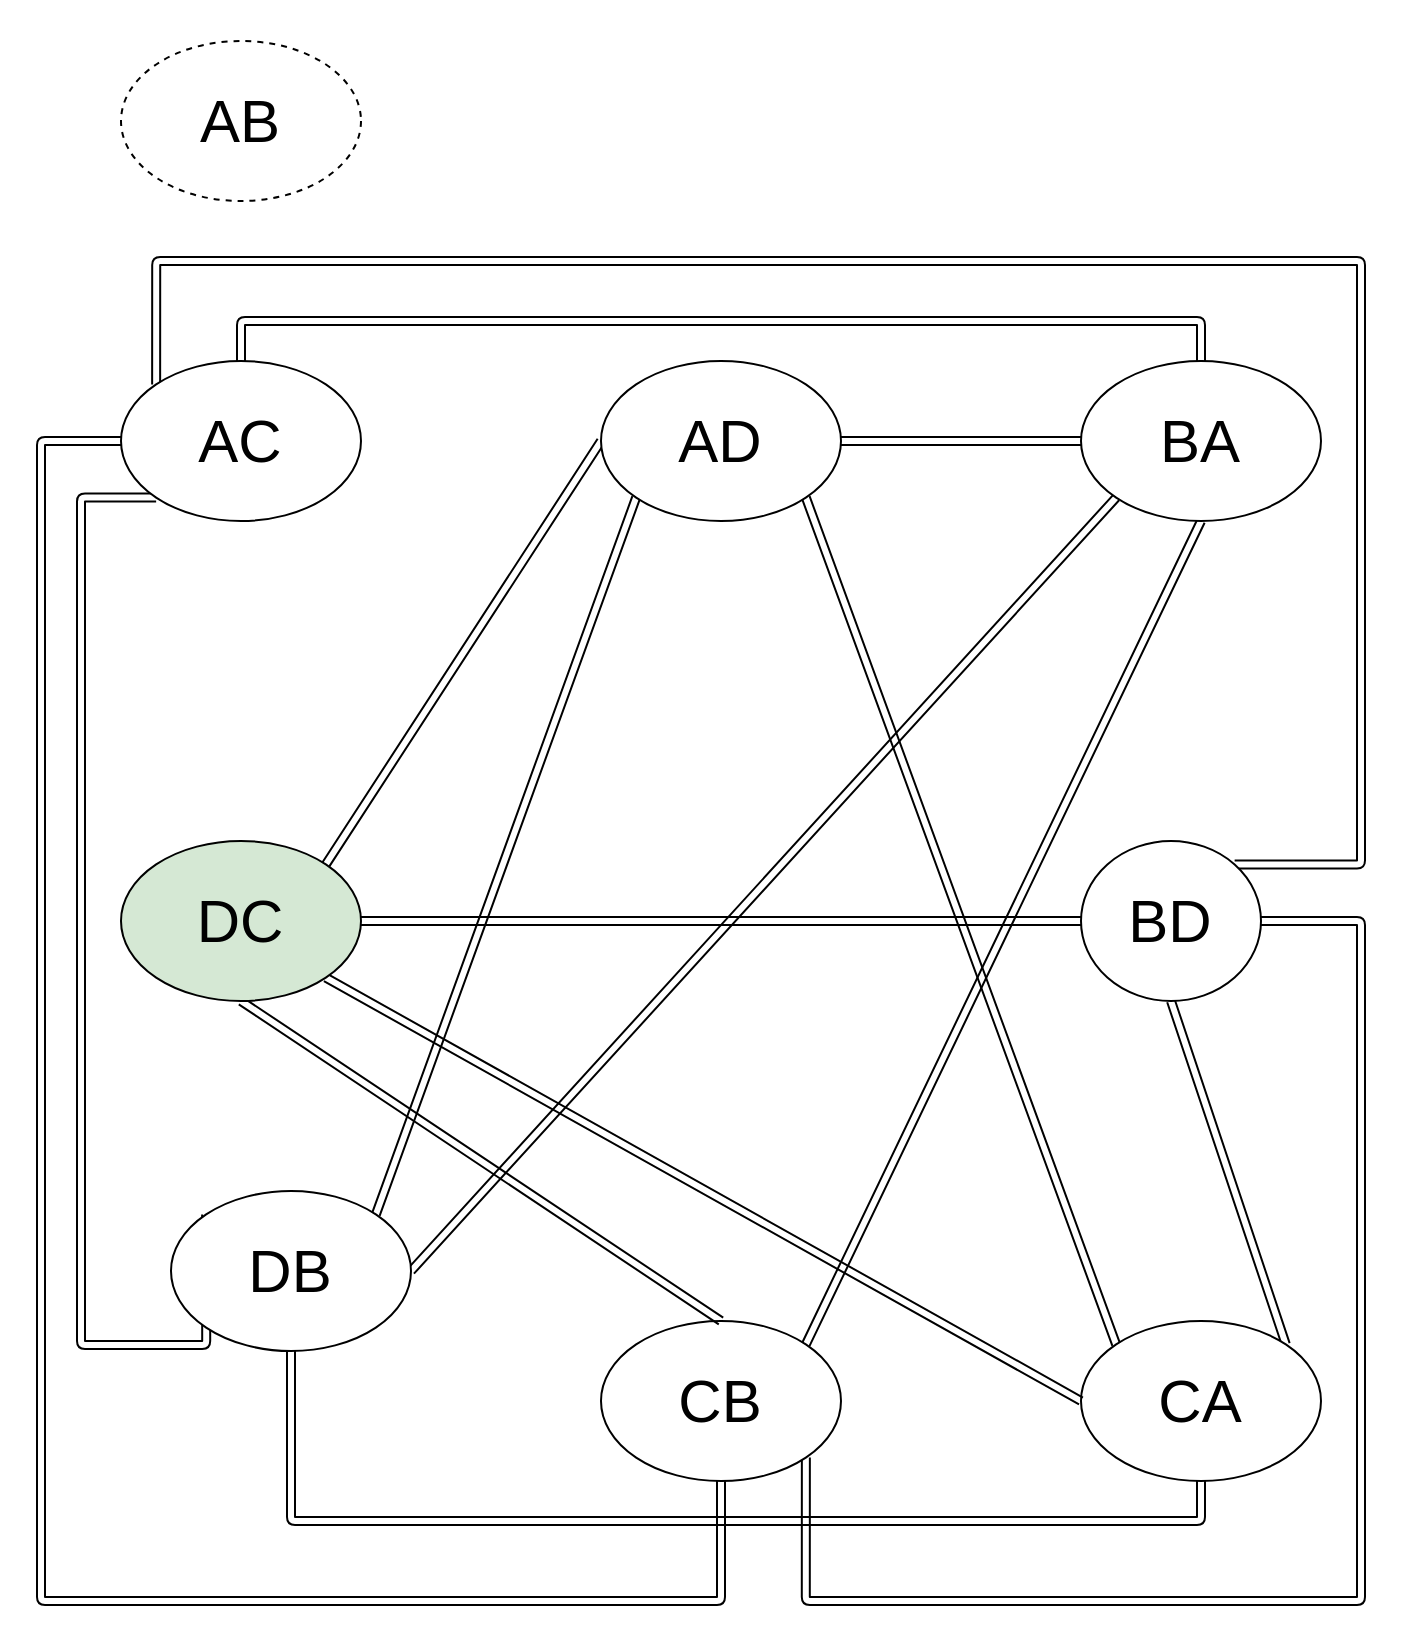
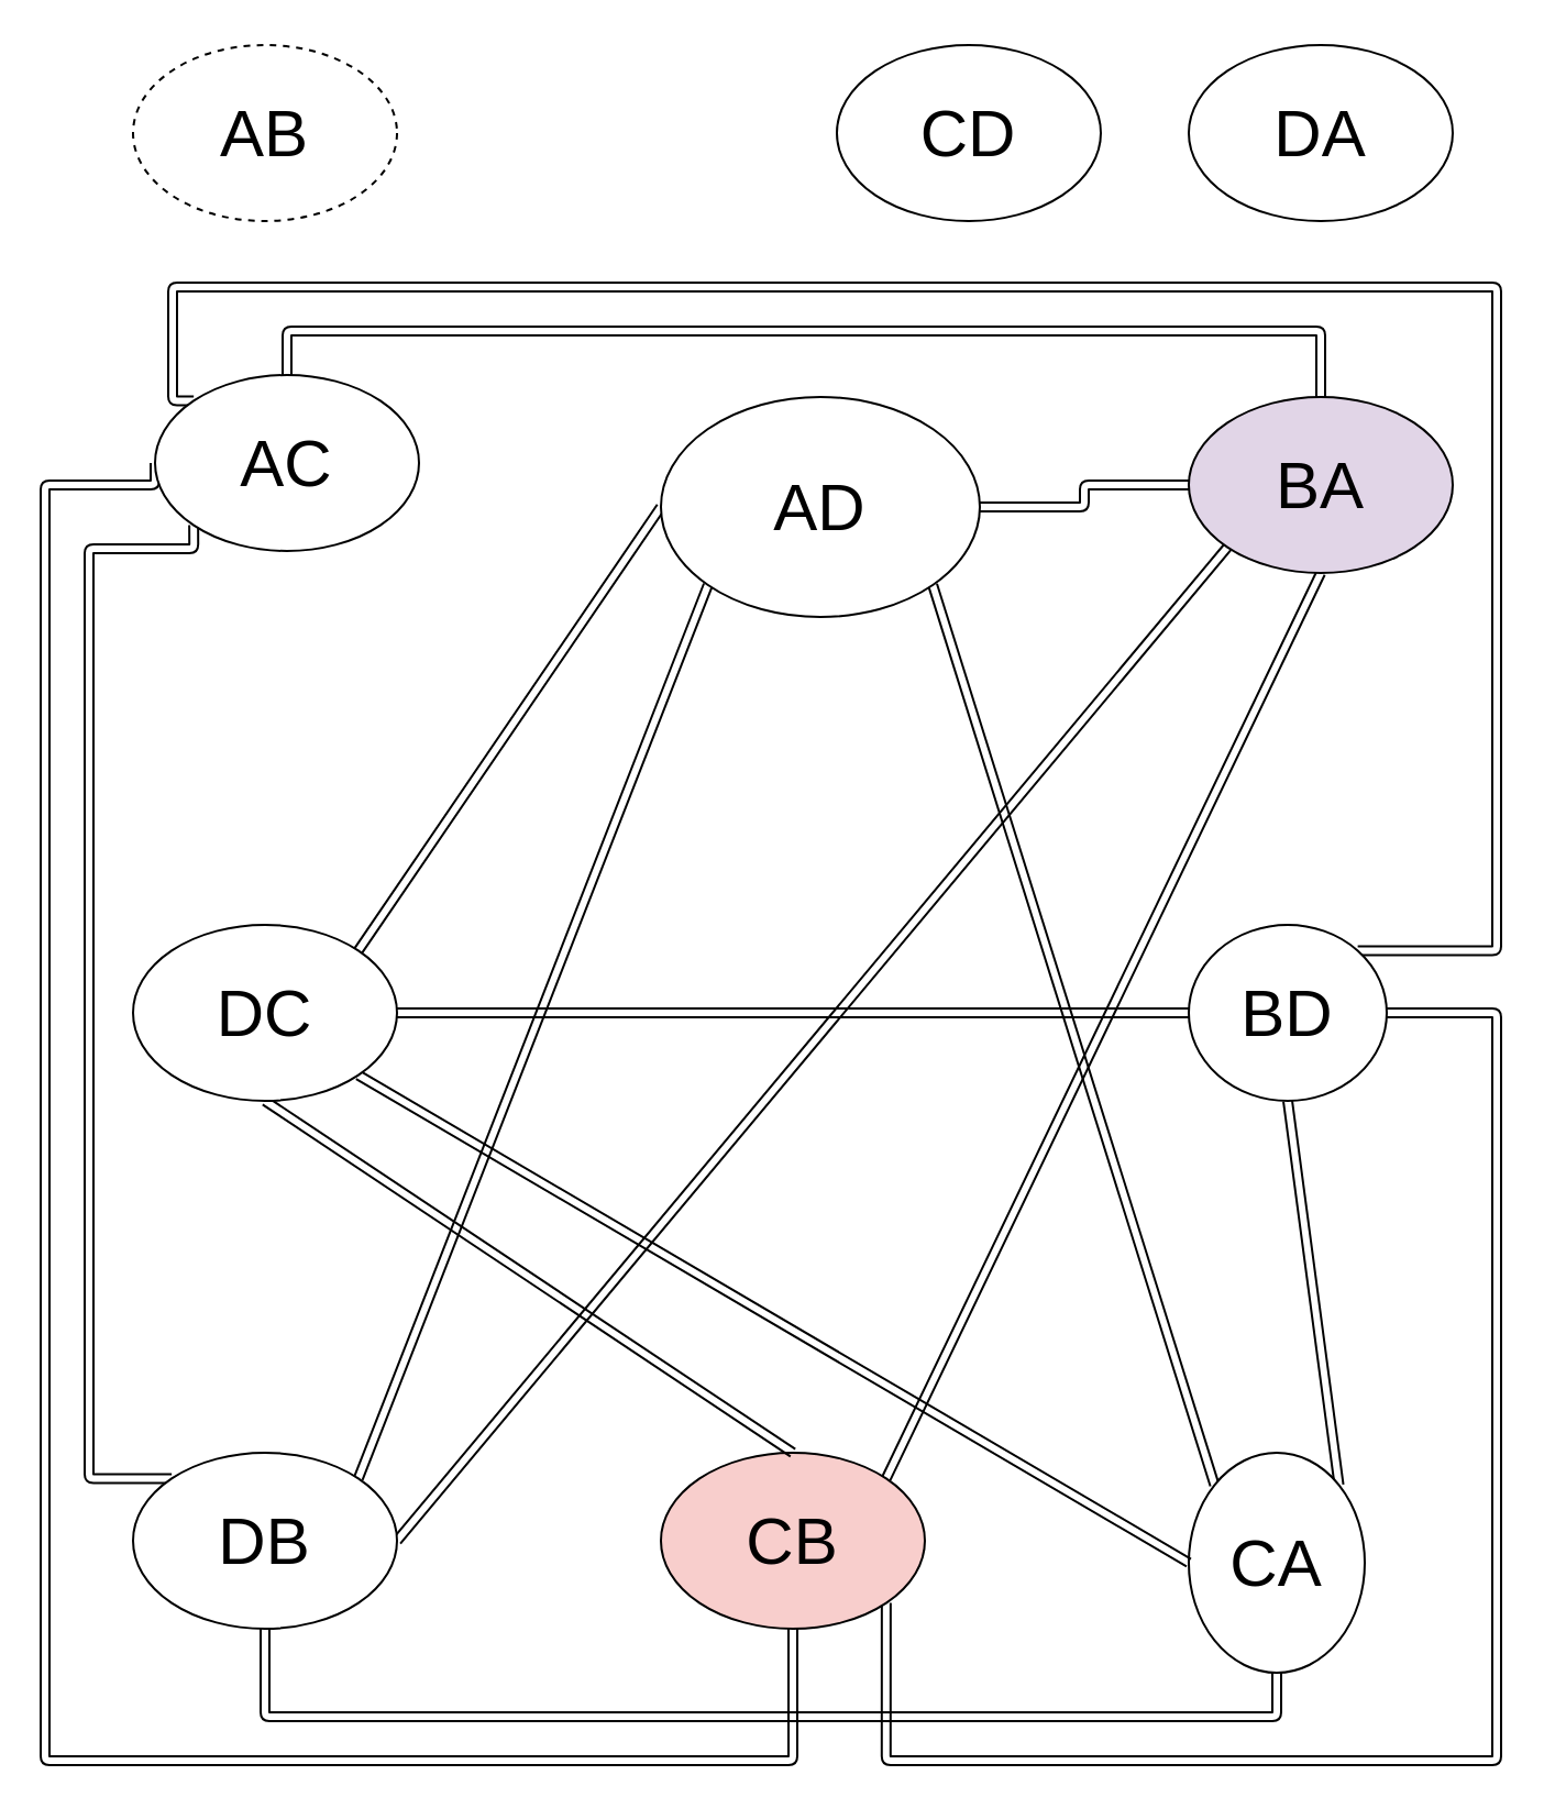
  <mxCell id="0" />
  <mxCell id="1" parent="0" />
  <mxCell id="2" style="edgeStyle=orthogonalEdgeStyle;shape=link;rounded=1;sketch=0;orthogonalLoop=1;jettySize=auto;html=1;exitX=0.5;exitY=0;exitDx=0;exitDy=0;entryX=0.5;entryY=0;entryDx=0;entryDy=0;shadow=0;fontSize=30;" edge="1" parent="1" source="6" target="14"><mxGeometry relative="1" as="geometry" /></mxCell>
  <mxCell id="3" style="edgeStyle=orthogonalEdgeStyle;shape=link;rounded=1;sketch=0;orthogonalLoop=1;jettySize=auto;html=1;exitX=0;exitY=0.5;exitDx=0;exitDy=0;entryX=0.5;entryY=1;entryDx=0;entryDy=0;shadow=0;fontSize=30;" edge="1" parent="1" source="6" target="21"><mxGeometry relative="1" as="geometry"><Array as="points"><mxPoint x="20" y="220" /><mxPoint x="20" y="800" /><mxPoint x="360" y="800" /></Array></mxGeometry></mxCell>
  <mxCell id="4" style="edgeStyle=orthogonalEdgeStyle;shape=link;rounded=1;sketch=0;orthogonalLoop=1;jettySize=auto;html=1;exitX=0;exitY=1;exitDx=0;exitDy=0;entryX=0;entryY=0;entryDx=0;entryDy=0;shadow=0;fontSize=30;" edge="1" parent="1" source="6" target="24"><mxGeometry relative="1" as="geometry"><Array as="points"><mxPoint x="40" y="249" /><mxPoint x="40" y="672" /></Array></mxGeometry></mxCell>
  <mxCell id="5" style="edgeStyle=orthogonalEdgeStyle;shape=link;rounded=1;sketch=0;orthogonalLoop=1;jettySize=auto;html=1;exitX=0;exitY=0;exitDx=0;exitDy=0;entryX=1;entryY=0;entryDx=0;entryDy=0;shadow=0;fontSize=30;" edge="1" parent="1" source="6" target="18"><mxGeometry relative="1" as="geometry"><Array as="points"><mxPoint x="78" y="130" /><mxPoint x="680" y="130" /><mxPoint x="680" y="432" /></Array></mxGeometry></mxCell>
- <mxCell id="6" value="AC" style="ellipse;whiteSpace=wrap;html=1;fontSize=30;" vertex="1" parent="1"><mxGeometry x="60" y="180" width="120" height="80" as="geometry" /></mxCell>
+ <mxCell id="6" value="AC" style="ellipse;whiteSpace=wrap;html=1;fontSize=30;" vertex="1" parent="1"><mxGeometry x="70" y="170" width="120" height="80" as="geometry" /></mxCell>
  <mxCell id="7" style="edgeStyle=orthogonalEdgeStyle;shape=link;rounded=1;sketch=0;orthogonalLoop=1;jettySize=auto;html=1;exitX=1;exitY=0.5;exitDx=0;exitDy=0;entryX=0;entryY=0.5;entryDx=0;entryDy=0;shadow=0;fontSize=30;" edge="1" parent="1" source="11" target="14"><mxGeometry relative="1" as="geometry" /></mxCell>
  <mxCell id="8" style="shape=link;rounded=1;sketch=0;orthogonalLoop=1;jettySize=auto;html=1;exitX=1;exitY=1;exitDx=0;exitDy=0;entryX=0;entryY=0;entryDx=0;entryDy=0;shadow=0;fontSize=30;" edge="1" parent="1" source="11" target="20"><mxGeometry relative="1" as="geometry" /></mxCell>
  <mxCell id="9" style="edgeStyle=none;shape=link;rounded=1;sketch=0;orthogonalLoop=1;jettySize=auto;html=1;exitX=0;exitY=1;exitDx=0;exitDy=0;entryX=1;entryY=0;entryDx=0;entryDy=0;shadow=0;fontSize=30;" edge="1" parent="1" source="11" target="24"><mxGeometry relative="1" as="geometry" /></mxCell>
  <mxCell id="10" style="edgeStyle=none;shape=link;rounded=1;sketch=0;orthogonalLoop=1;jettySize=auto;html=1;exitX=0;exitY=0.5;exitDx=0;exitDy=0;entryX=1;entryY=0;entryDx=0;entryDy=0;shadow=0;fontSize=30;" edge="1" parent="1" source="11" target="27"><mxGeometry relative="1" as="geometry" /></mxCell>
- <mxCell id="11" value="AD" style="ellipse;whiteSpace=wrap;html=1;fontSize=30;" vertex="1" parent="1"><mxGeometry x="300" y="180" width="120" height="80" as="geometry" /></mxCell>
+ <mxCell id="11" value="AD" style="ellipse;whiteSpace=wrap;html=1;fontSize=30;" vertex="1" parent="1"><mxGeometry x="300" y="180" width="145" height="100" as="geometry" /></mxCell>
  <mxCell id="12" style="edgeStyle=none;shape=link;rounded=1;sketch=0;orthogonalLoop=1;jettySize=auto;html=1;exitX=0.5;exitY=1;exitDx=0;exitDy=0;entryX=1;entryY=0;entryDx=0;entryDy=0;shadow=0;fontSize=30;" edge="1" parent="1" source="14" target="21"><mxGeometry relative="1" as="geometry" /></mxCell>
  <mxCell id="13" style="edgeStyle=none;shape=link;rounded=1;sketch=0;orthogonalLoop=1;jettySize=auto;html=1;exitX=0;exitY=1;exitDx=0;exitDy=0;entryX=1;entryY=0.5;entryDx=0;entryDy=0;shadow=0;fontSize=30;" edge="1" parent="1" source="14" target="24"><mxGeometry relative="1" as="geometry" /></mxCell>
- <mxCell id="14" value="BA" style="ellipse;whiteSpace=wrap;html=1;fontSize=30;" vertex="1" parent="1"><mxGeometry x="540" y="180" width="120" height="80" as="geometry" /></mxCell>
+ <mxCell id="14" value="BA" style="ellipse;whiteSpace=wrap;html=1;fontSize=30;fillColor=#e1d5e7;" vertex="1" parent="1"><mxGeometry x="540" y="180" width="120" height="80" as="geometry" /></mxCell>
  <mxCell id="15" style="edgeStyle=none;shape=link;rounded=1;sketch=0;orthogonalLoop=1;jettySize=auto;html=1;exitX=0;exitY=0.5;exitDx=0;exitDy=0;entryX=1;entryY=0.5;entryDx=0;entryDy=0;shadow=0;fontSize=30;" edge="1" parent="1" source="18" target="27"><mxGeometry relative="1" as="geometry" /></mxCell>
  <mxCell id="16" style="edgeStyle=none;shape=link;rounded=1;sketch=0;orthogonalLoop=1;jettySize=auto;html=1;exitX=0.5;exitY=1;exitDx=0;exitDy=0;entryX=1;entryY=0;entryDx=0;entryDy=0;shadow=0;fontSize=30;" edge="1" parent="1" source="18" target="20"><mxGeometry relative="1" as="geometry" /></mxCell>
  <mxCell id="17" style="edgeStyle=orthogonalEdgeStyle;shape=link;rounded=1;sketch=0;orthogonalLoop=1;jettySize=auto;html=1;exitX=1;exitY=0.5;exitDx=0;exitDy=0;entryX=1;entryY=1;entryDx=0;entryDy=0;shadow=0;fontSize=30;" edge="1" parent="1" source="18" target="21"><mxGeometry relative="1" as="geometry"><Array as="points"><mxPoint x="680" y="460" /><mxPoint x="680" y="800" /><mxPoint x="402" y="800" /></Array></mxGeometry></mxCell>
  <mxCell id="18" value="BD" style="ellipse;whiteSpace=wrap;html=1;fontSize=30;" vertex="1" parent="1"><mxGeometry x="540" y="420" width="90" height="80" as="geometry" /></mxCell>
  <mxCell id="19" style="edgeStyle=orthogonalEdgeStyle;shape=link;rounded=1;sketch=0;orthogonalLoop=1;jettySize=auto;html=1;exitX=0.5;exitY=1;exitDx=0;exitDy=0;entryX=0.5;entryY=1;entryDx=0;entryDy=0;shadow=0;fontSize=30;" edge="1" parent="1" source="20" target="24"><mxGeometry relative="1" as="geometry" /></mxCell>
- <mxCell id="20" value="CA" style="ellipse;whiteSpace=wrap;html=1;fontSize=30;" vertex="1" parent="1"><mxGeometry x="540" y="660" width="120" height="80" as="geometry" /></mxCell>
- <mxCell id="21" value="CB" style="ellipse;whiteSpace=wrap;html=1;fontSize=30;" vertex="1" parent="1"><mxGeometry x="300" y="660" width="120" height="80" as="geometry" /></mxCell>
- <mxCell id="24" value="DB" style="ellipse;whiteSpace=wrap;html=1;fontSize=30;" vertex="1" parent="1"><mxGeometry x="85" y="595" width="120" height="80" as="geometry" /></mxCell>
+ <mxCell id="20" value="CA" style="ellipse;whiteSpace=wrap;html=1;fontSize=30;" vertex="1" parent="1"><mxGeometry x="540" y="660" width="80" height="100" as="geometry" /></mxCell>
+ <mxCell id="21" value="CB" style="ellipse;whiteSpace=wrap;html=1;fontSize=30;fillColor=#f8cecc;" vertex="1" parent="1"><mxGeometry x="300" y="660" width="120" height="80" as="geometry" /></mxCell>
+ <mxCell id="22" value="CD" style="ellipse;whiteSpace=wrap;html=1;fontSize=30;" vertex="1" parent="1"><mxGeometry x="380" y="20" width="120" height="80" as="geometry" /></mxCell>
+ <mxCell id="23" value="DA" style="ellipse;whiteSpace=wrap;html=1;fontSize=30;" vertex="1" parent="1"><mxGeometry x="540" y="20" width="120" height="80" as="geometry" /></mxCell>
+ <mxCell id="24" value="DB" style="ellipse;whiteSpace=wrap;html=1;fontSize=30;" vertex="1" parent="1"><mxGeometry x="60" y="660" width="120" height="80" as="geometry" /></mxCell>
  <mxCell id="25" style="shape=link;rounded=1;sketch=0;orthogonalLoop=1;jettySize=auto;html=1;exitX=1;exitY=1;exitDx=0;exitDy=0;entryX=0;entryY=0.5;entryDx=0;entryDy=0;shadow=0;fontSize=30;" edge="1" parent="1" source="27" target="20"><mxGeometry relative="1" as="geometry" /></mxCell>
  <mxCell id="26" style="shape=link;rounded=1;sketch=0;orthogonalLoop=1;jettySize=auto;html=1;exitX=0.5;exitY=1;exitDx=0;exitDy=0;entryX=0.5;entryY=0;entryDx=0;entryDy=0;shadow=0;fontSize=30;" edge="1" parent="1" source="27" target="21"><mxGeometry relative="1" as="geometry" /></mxCell>
- <mxCell id="27" value="DC" style="ellipse;whiteSpace=wrap;html=1;fontSize=30;fillColor=#d5e8d4;" vertex="1" parent="1"><mxGeometry x="60" y="420" width="120" height="80" as="geometry" /></mxCell>
+ <mxCell id="27" value="DC" style="ellipse;whiteSpace=wrap;html=1;fontSize=30;" vertex="1" parent="1"><mxGeometry x="60" y="420" width="120" height="80" as="geometry" /></mxCell>
  <mxCell id="28" value="AB" style="ellipse;whiteSpace=wrap;html=1;fontSize=30;dashed=1;" vertex="1" parent="1"><mxGeometry x="60" y="20" width="120" height="80" as="geometry" /></mxCell>
